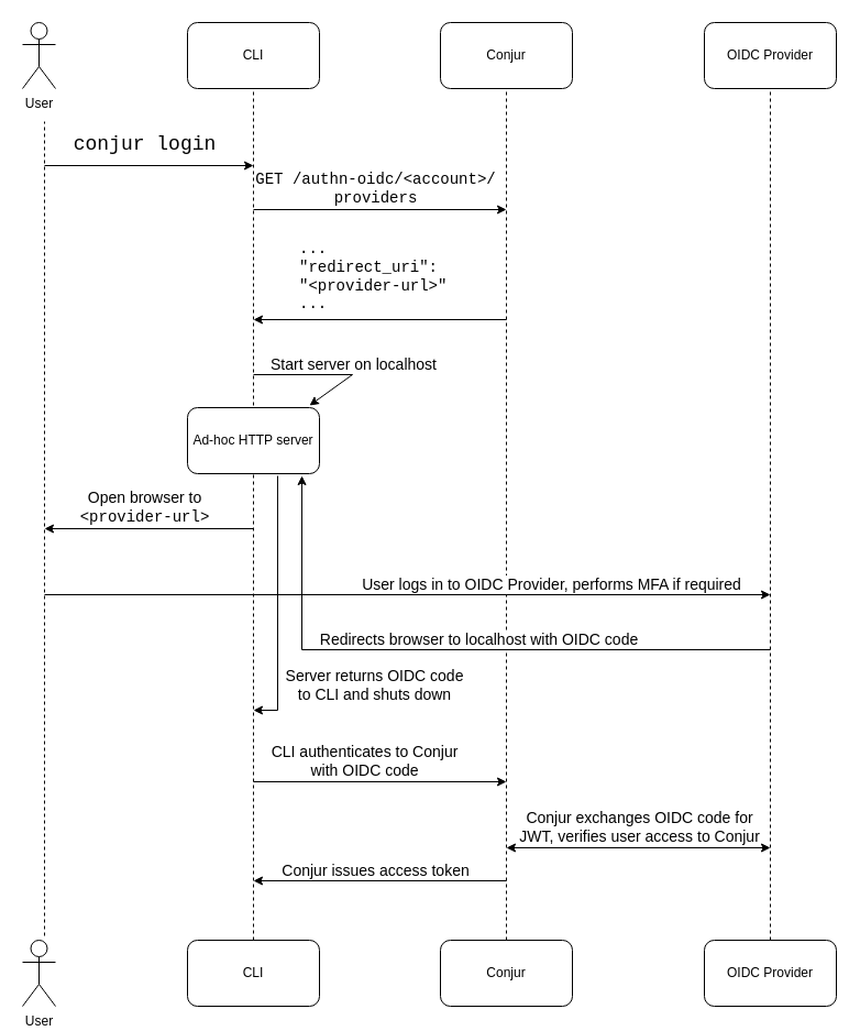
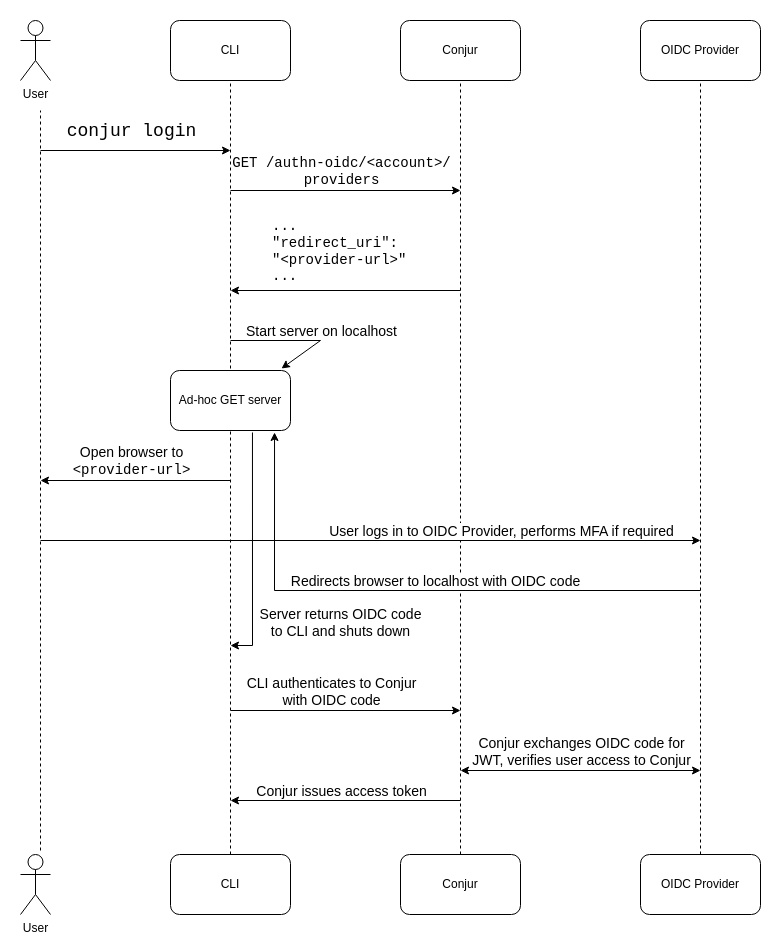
  <mxCell id="0" />
  <mxCell id="1" parent="0" />
  <mxCell id="2" value="User" style="shape=umlActor;verticalLabelPosition=bottom;verticalAlign=top;html=1;outlineConnect=0;" parent="1" vertex="1"><mxGeometry x="20" y="20" width="30" height="60" as="geometry" /></mxCell>
  <mxCell id="3" value="CLI" style="rounded=1;whiteSpace=wrap;html=1;" parent="1" vertex="1"><mxGeometry x="170" y="20" width="120" height="60" as="geometry" /></mxCell>
  <mxCell id="4" value="Conjur" style="rounded=1;whiteSpace=wrap;html=1;" parent="1" vertex="1"><mxGeometry x="400" y="20" width="120" height="60" as="geometry" /></mxCell>
  <mxCell id="5" value="OIDC Provider" style="rounded=1;whiteSpace=wrap;html=1;" parent="1" vertex="1"><mxGeometry x="640" y="20" width="120" height="60" as="geometry" /></mxCell>
  <mxCell id="6" value="" style="endArrow=none;dashed=1;html=1;rounded=0;" parent="1" edge="1"><mxGeometry width="50" height="50" relative="1" as="geometry"><mxPoint x="40" y="850" as="sourcePoint" /><mxPoint x="40" y="110" as="targetPoint" /></mxGeometry></mxCell>
  <mxCell id="7" value="" style="endArrow=none;dashed=1;html=1;rounded=0;entryX=0.5;entryY=1;entryDx=0;entryDy=0;exitX=0.5;exitY=0;exitDx=0;exitDy=0;" parent="1" target="3" edge="1" source="34"><mxGeometry width="50" height="50" relative="1" as="geometry"><mxPoint x="230" y="840" as="sourcePoint" /><mxPoint x="229.5" y="120" as="targetPoint" /></mxGeometry></mxCell>
  <mxCell id="8" value="" style="endArrow=none;dashed=1;html=1;rounded=0;entryX=0.5;entryY=1;entryDx=0;entryDy=0;exitX=0.5;exitY=0;exitDx=0;exitDy=0;" parent="1" target="4" edge="1" source="35"><mxGeometry width="50" height="50" relative="1" as="geometry"><mxPoint x="460" y="840" as="sourcePoint" /><mxPoint x="459.5" y="120" as="targetPoint" /></mxGeometry></mxCell>
  <mxCell id="9" value="" style="endArrow=none;dashed=1;html=1;rounded=0;entryX=0.5;entryY=1;entryDx=0;entryDy=0;exitX=0.5;exitY=0;exitDx=0;exitDy=0;" parent="1" target="5" edge="1" source="36"><mxGeometry width="50" height="50" relative="1" as="geometry"><mxPoint x="700" y="840" as="sourcePoint" /><mxPoint x="699.5" y="110" as="targetPoint" /></mxGeometry></mxCell>
  <mxCell id="10" value="" style="endArrow=classic;html=1;rounded=0;" parent="1" edge="1"><mxGeometry width="50" height="50" relative="1" as="geometry"><mxPoint x="40" y="150" as="sourcePoint" /><mxPoint x="230" y="150" as="targetPoint" /></mxGeometry></mxCell>
  <mxCell id="11" value="&lt;font face=&quot;Courier New&quot; style=&quot;font-size: 18px;&quot;&gt;conjur login&lt;/font&gt;" style="edgeLabel;html=1;align=center;verticalAlign=middle;resizable=0;points=[];" parent="10" vertex="1" connectable="0"><mxGeometry x="-0.21" y="1" relative="1" as="geometry"><mxPoint x="15" y="-19" as="offset" /></mxGeometry></mxCell>
  <mxCell id="12" value="" style="endArrow=classic;html=1;rounded=0;" edge="1" parent="1"><mxGeometry width="50" height="50" relative="1" as="geometry"><mxPoint x="230" y="190" as="sourcePoint" /><mxPoint x="460" y="190" as="targetPoint" /></mxGeometry></mxCell>
  <mxCell id="13" value="&lt;font face=&quot;Courier New&quot; style=&quot;font-size: 14px;&quot;&gt;GET /authn-oidc/&amp;lt;account&amp;gt;/&lt;br&gt;providers&lt;br&gt;&lt;/font&gt;" style="edgeLabel;html=1;align=center;verticalAlign=middle;resizable=0;points=[];" vertex="1" connectable="0" parent="12"><mxGeometry x="-0.2" y="3" relative="1" as="geometry"><mxPoint x="18" y="-17" as="offset" /></mxGeometry></mxCell>
  <mxCell id="14" value="" style="endArrow=classic;html=1;rounded=0;" edge="1" parent="1"><mxGeometry width="50" height="50" relative="1" as="geometry"><mxPoint x="460" y="290" as="sourcePoint" /><mxPoint x="230" y="290" as="targetPoint" /></mxGeometry></mxCell>
  <mxCell id="15" value="&lt;font style=&quot;font-size: 14px;&quot; face=&quot;Courier New&quot;&gt;...&lt;br&gt;&quot;redirect_uri&quot;:&lt;br&gt;&quot;&amp;lt;provider-url&amp;gt;&quot;&lt;br&gt;...&lt;/font&gt;" style="edgeLabel;html=1;align=left;verticalAlign=middle;resizable=0;points=[];" vertex="1" connectable="0" parent="14"><mxGeometry x="0.504" y="1" relative="1" as="geometry"><mxPoint x="-17" y="-41" as="offset" /></mxGeometry></mxCell>
- <mxCell id="16" value="Ad-hoc HTTP server" style="rounded=1;whiteSpace=wrap;html=1;" vertex="1" parent="1"><mxGeometry x="170" y="370" width="120" height="60" as="geometry" /></mxCell>
+ <mxCell id="16" value="Ad-hoc GET server" style="rounded=1;whiteSpace=wrap;html=1;" vertex="1" parent="1"><mxGeometry x="170" y="370" width="120" height="60" as="geometry" /></mxCell>
  <mxCell id="17" value="" style="endArrow=classic;html=1;rounded=0;entryX=0.925;entryY=-0.033;entryDx=0;entryDy=0;entryPerimeter=0;" edge="1" parent="1" target="16"><mxGeometry width="50" height="50" relative="1" as="geometry"><mxPoint x="230" y="340" as="sourcePoint" /><mxPoint x="280" y="360" as="targetPoint" /><Array as="points"><mxPoint x="320" y="340" /></Array></mxGeometry></mxCell>
  <mxCell id="18" value="&lt;font style=&quot;font-size: 14px;&quot;&gt;Start server on localhost&lt;/font&gt;" style="edgeLabel;html=1;align=center;verticalAlign=middle;resizable=0;points=[];" vertex="1" connectable="0" parent="17"><mxGeometry x="-0.41" y="4" relative="1" as="geometry"><mxPoint x="49" y="-6" as="offset" /></mxGeometry></mxCell>
  <mxCell id="19" value="" style="endArrow=classic;html=1;rounded=0;" edge="1" parent="1"><mxGeometry width="50" height="50" relative="1" as="geometry"><mxPoint x="230" y="480" as="sourcePoint" /><mxPoint x="40" y="480" as="targetPoint" /></mxGeometry></mxCell>
  <mxCell id="20" value="&lt;font style=&quot;font-size: 14px;&quot;&gt;Open browser to&lt;br&gt;&lt;font face=&quot;Courier New&quot;&gt;&amp;lt;provider-url&amp;gt;&lt;/font&gt;&lt;/font&gt;" style="edgeLabel;html=1;align=center;verticalAlign=middle;resizable=0;points=[];" vertex="1" connectable="0" parent="19"><mxGeometry x="-0.326" y="-4" relative="1" as="geometry"><mxPoint x="-36" y="-16" as="offset" /></mxGeometry></mxCell>
  <mxCell id="21" value="" style="endArrow=classic;html=1;rounded=0;" edge="1" parent="1"><mxGeometry width="50" height="50" relative="1" as="geometry"><mxPoint x="40" y="540" as="sourcePoint" /><mxPoint x="700" y="540" as="targetPoint" /></mxGeometry></mxCell>
  <mxCell id="22" value="&lt;font style=&quot;font-size: 14px;&quot;&gt;User logs in to OIDC Provider, performs MFA if required&lt;/font&gt;" style="edgeLabel;html=1;align=center;verticalAlign=middle;resizable=0;points=[];" vertex="1" connectable="0" parent="21"><mxGeometry x="-0.815" y="-1" relative="1" as="geometry"><mxPoint x="399" y="-11" as="offset" /></mxGeometry></mxCell>
  <mxCell id="23" value="" style="endArrow=classic;html=1;rounded=0;entryX=0.867;entryY=1.033;entryDx=0;entryDy=0;entryPerimeter=0;" edge="1" parent="1" target="16"><mxGeometry width="50" height="50" relative="1" as="geometry"><mxPoint x="700" y="590" as="sourcePoint" /><mxPoint x="40" y="590" as="targetPoint" /><Array as="points"><mxPoint x="274" y="590" /></Array></mxGeometry></mxCell>
  <mxCell id="24" value="&lt;font style=&quot;font-size: 14px;&quot;&gt;Redirects browser to localhost with OIDC code&lt;br&gt;&lt;/font&gt;" style="edgeLabel;html=1;align=center;verticalAlign=middle;resizable=0;points=[];" vertex="1" connectable="0" parent="23"><mxGeometry x="0.167" y="1" relative="1" as="geometry"><mxPoint x="75" y="-11" as="offset" /></mxGeometry></mxCell>
  <mxCell id="25" value="" style="endArrow=classic;html=1;rounded=0;exitX=0.683;exitY=1.033;exitDx=0;exitDy=0;exitPerimeter=0;" edge="1" parent="1" source="16"><mxGeometry width="50" height="50" relative="1" as="geometry"><mxPoint x="261.96" y="430" as="sourcePoint" /><mxPoint x="230" y="645" as="targetPoint" /><Array as="points"><mxPoint x="252" y="645" /></Array></mxGeometry></mxCell>
  <mxCell id="26" value="&lt;font style=&quot;font-size: 14px;&quot;&gt;Server returns OIDC code&lt;br&gt;to CLI and shuts down&lt;/font&gt;" style="edgeLabel;html=1;align=center;verticalAlign=middle;resizable=0;points=[];" vertex="1" connectable="0" parent="25"><mxGeometry x="0.665" relative="1" as="geometry"><mxPoint x="88" y="-6" as="offset" /></mxGeometry></mxCell>
  <mxCell id="27" value="" style="endArrow=classic;html=1;rounded=0;" edge="1" parent="1"><mxGeometry width="50" height="50" relative="1" as="geometry"><mxPoint x="230" y="710" as="sourcePoint" /><mxPoint x="460" y="710" as="targetPoint" /></mxGeometry></mxCell>
  <mxCell id="28" value="&lt;font style=&quot;font-size: 14px;&quot;&gt;CLI authenticates to Conjur&lt;br&gt;with OIDC code&lt;/font&gt;" style="edgeLabel;html=1;align=center;verticalAlign=middle;resizable=0;points=[];" vertex="1" connectable="0" parent="27"><mxGeometry x="-0.261" y="2" relative="1" as="geometry"><mxPoint x="15" y="-18" as="offset" /></mxGeometry></mxCell>
  <mxCell id="29" value="" style="endArrow=classic;startArrow=classic;html=1;rounded=0;" edge="1" parent="1"><mxGeometry width="50" height="50" relative="1" as="geometry"><mxPoint x="460" y="770" as="sourcePoint" /><mxPoint x="700" y="770" as="targetPoint" /></mxGeometry></mxCell>
  <mxCell id="30" value="&lt;font style=&quot;font-size: 14px;&quot;&gt;Conjur exchanges OIDC code for&lt;br&gt;JWT,&amp;nbsp;verifies user access to Conjur&lt;br&gt;&lt;/font&gt;" style="edgeLabel;html=1;align=center;verticalAlign=middle;resizable=0;points=[];" vertex="1" connectable="0" parent="29"><mxGeometry x="0.4" y="-2" relative="1" as="geometry"><mxPoint x="-48" y="-22" as="offset" /></mxGeometry></mxCell>
  <mxCell id="31" value="" style="endArrow=classic;html=1;rounded=0;" edge="1" parent="1"><mxGeometry width="50" height="50" relative="1" as="geometry"><mxPoint x="460" y="800" as="sourcePoint" /><mxPoint x="230" y="800" as="targetPoint" /></mxGeometry></mxCell>
  <mxCell id="32" value="&lt;font style=&quot;font-size: 14px;&quot;&gt;Conjur issues access token&lt;/font&gt;" style="edgeLabel;html=1;align=center;verticalAlign=middle;resizable=0;points=[];" vertex="1" connectable="0" parent="31"><mxGeometry x="0.226" relative="1" as="geometry"><mxPoint x="21" y="-10" as="offset" /></mxGeometry></mxCell>
  <mxCell id="33" value="User" style="shape=umlActor;verticalLabelPosition=bottom;verticalAlign=top;html=1;outlineConnect=0;" vertex="1" parent="1"><mxGeometry x="20" y="854" width="30" height="60" as="geometry" /></mxCell>
  <mxCell id="34" value="CLI" style="rounded=1;whiteSpace=wrap;html=1;" vertex="1" parent="1"><mxGeometry x="170" y="854" width="120" height="60" as="geometry" /></mxCell>
  <mxCell id="35" value="Conjur" style="rounded=1;whiteSpace=wrap;html=1;" vertex="1" parent="1"><mxGeometry x="400" y="854" width="120" height="60" as="geometry" /></mxCell>
  <mxCell id="36" value="OIDC Provider" style="rounded=1;whiteSpace=wrap;html=1;" vertex="1" parent="1"><mxGeometry x="640" y="854" width="120" height="60" as="geometry" /></mxCell>
